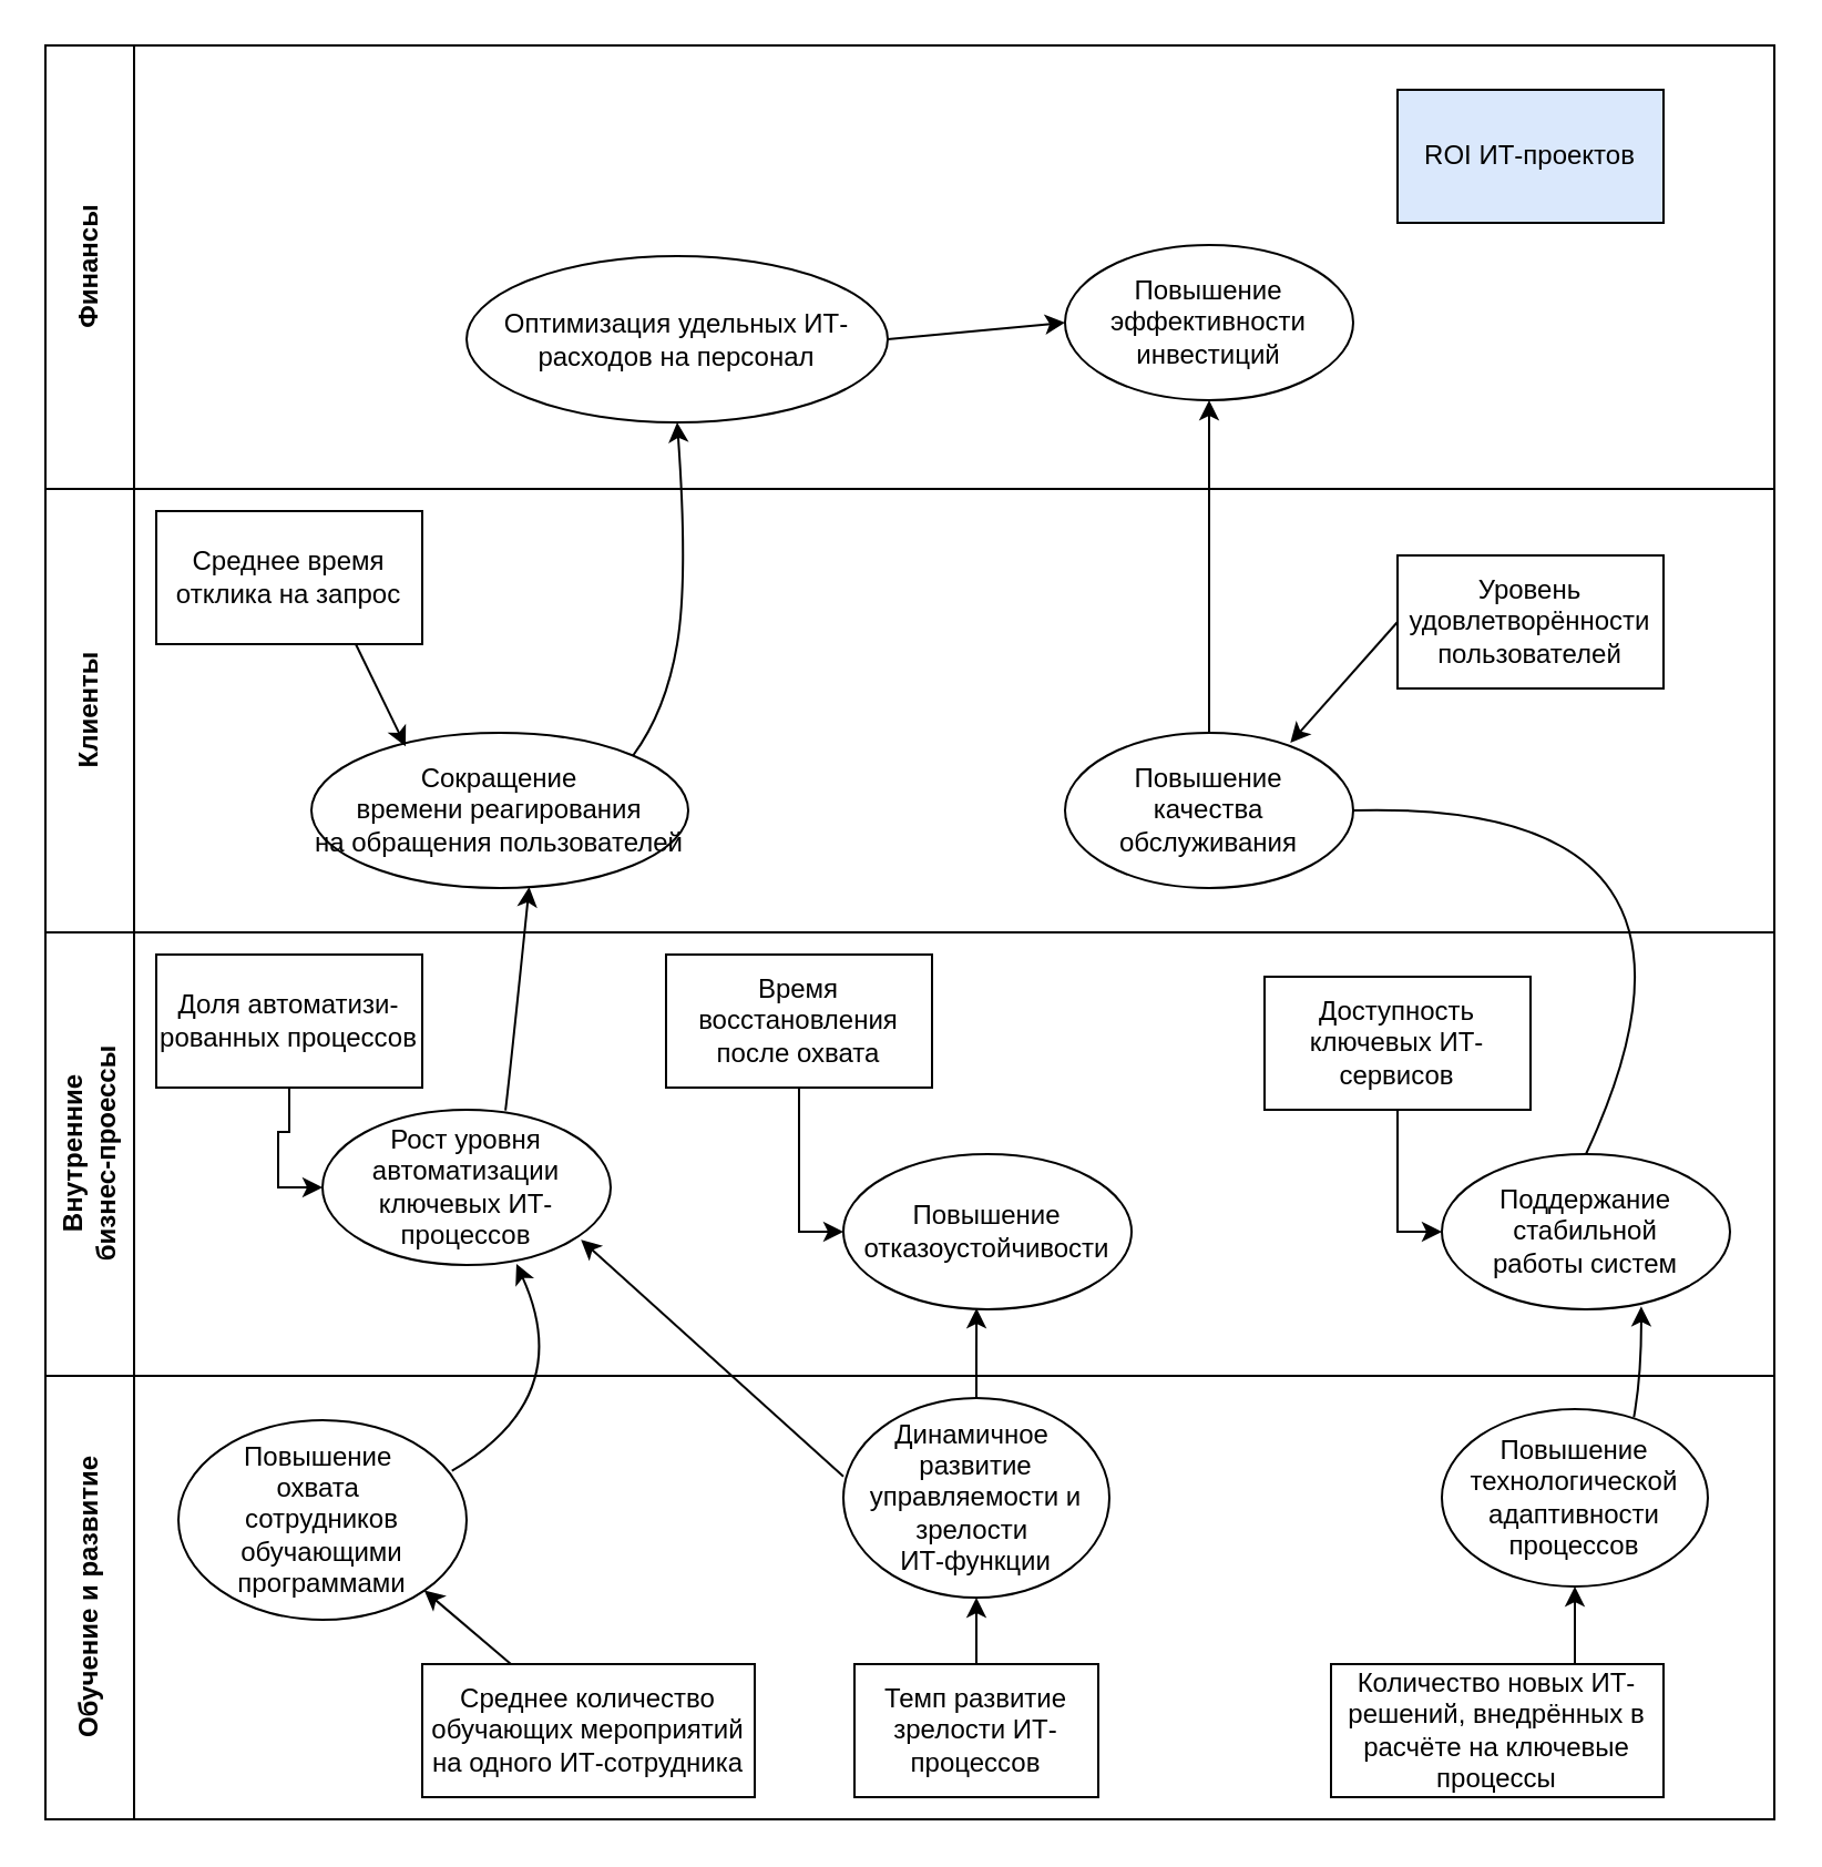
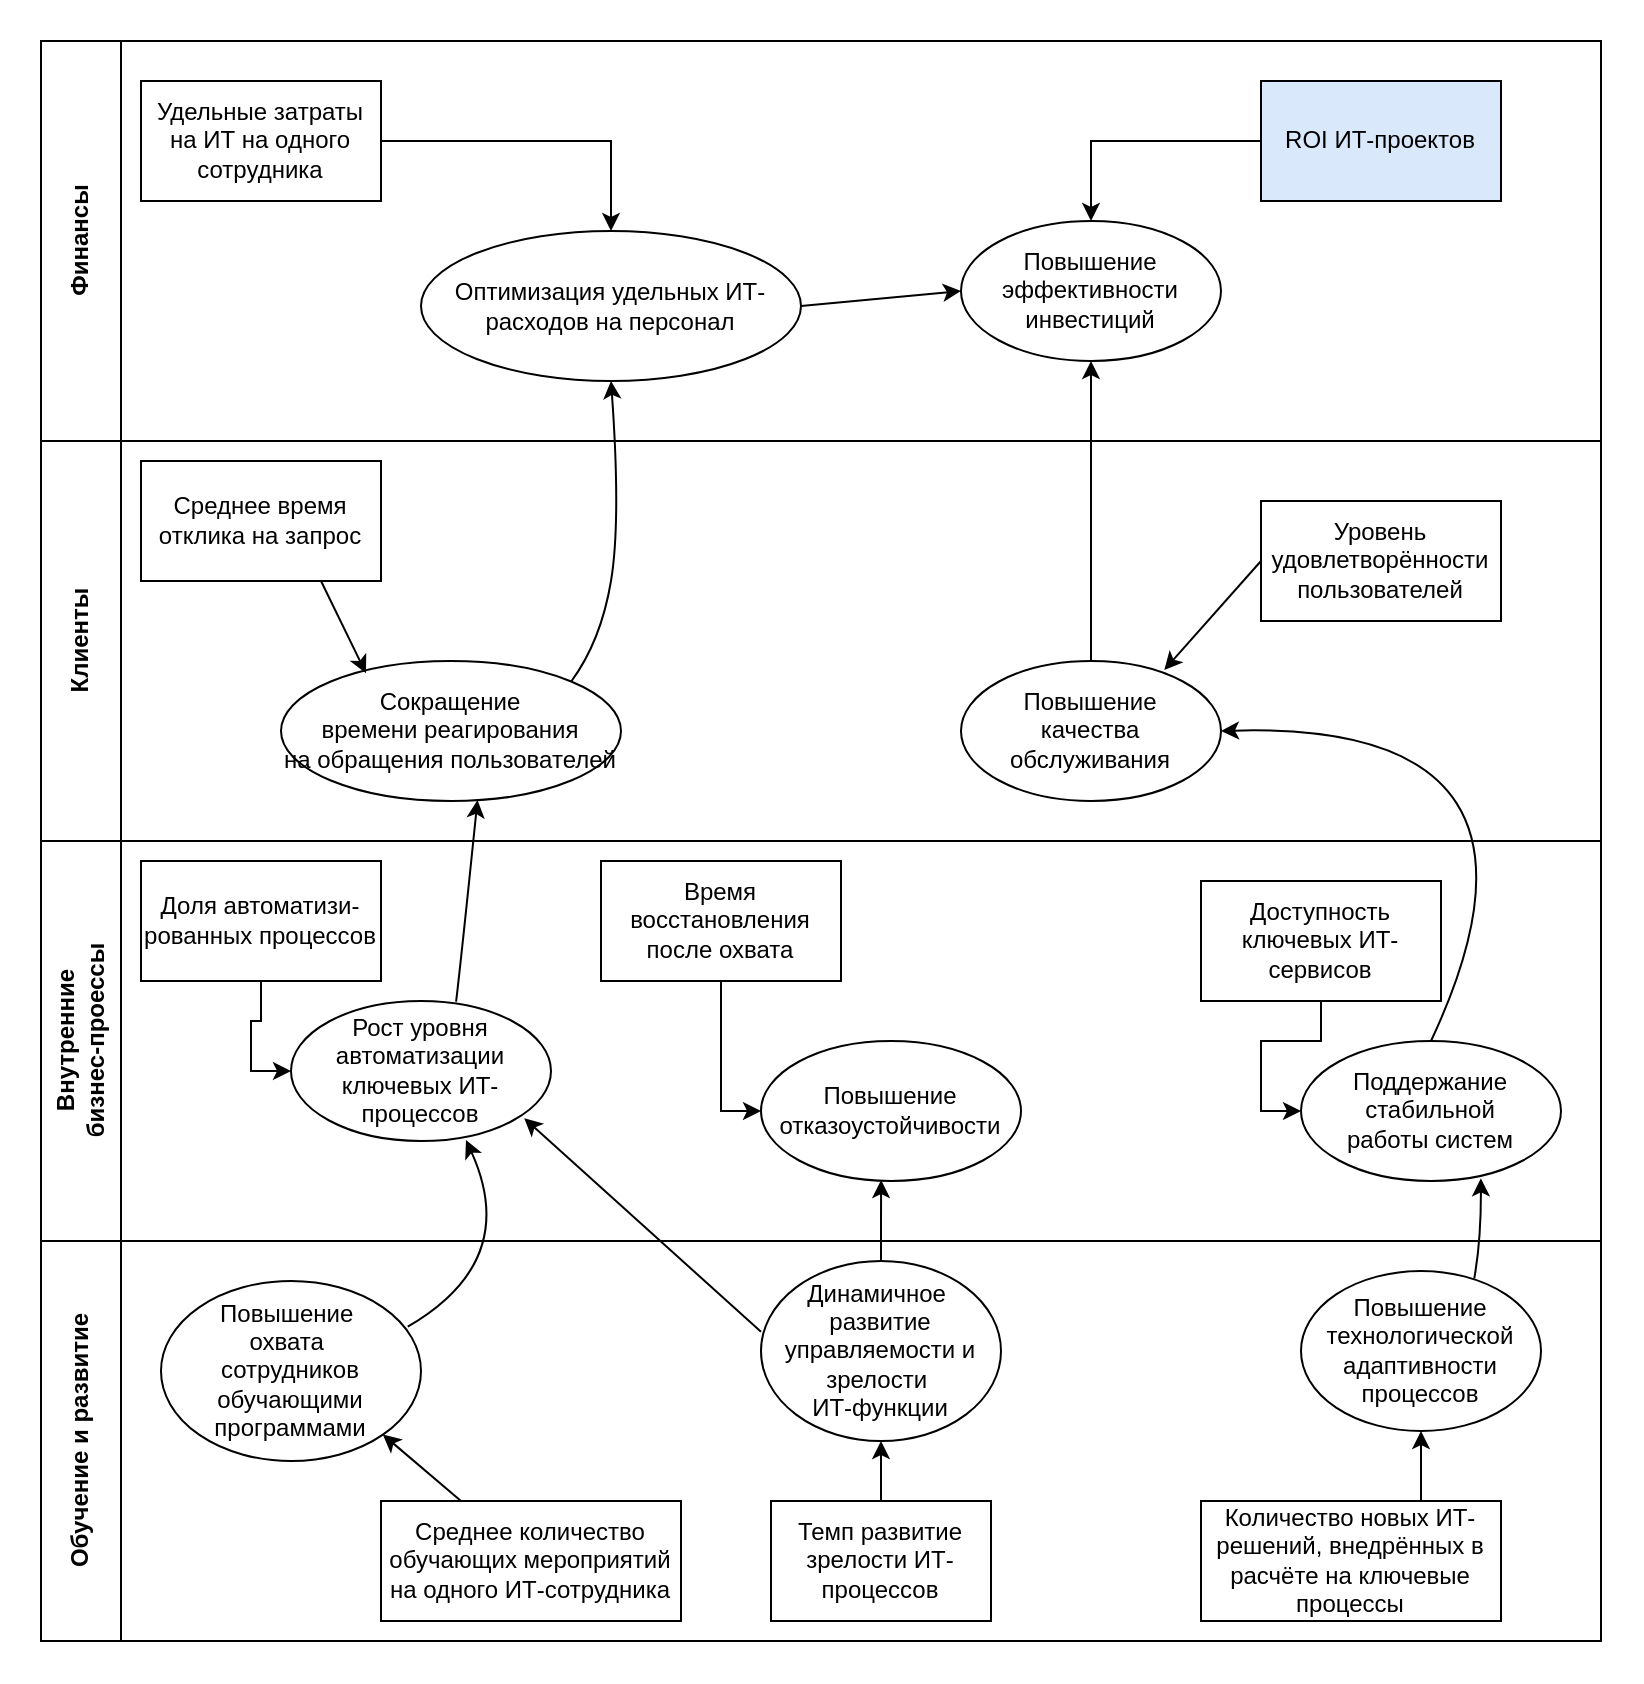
  <mxCell id="0" />
  <mxCell id="1" parent="0" />
  <mxCell id="2" value="Клиенты" style="swimlane;horizontal=0;whiteSpace=wrap;html=1;startSize=40;" vertex="1" parent="1"><mxGeometry x="20" y="220" width="780" height="200" as="geometry" /></mxCell>
  <mxCell id="3" value="Уровень удовлетворённости пользователей" style="rounded=0;whiteSpace=wrap;html=1;" vertex="1" parent="2"><mxGeometry x="610" y="30" width="120" height="60" as="geometry" /></mxCell>
  <mxCell id="4" value="Среднее время отклика на запрос" style="rounded=0;whiteSpace=wrap;html=1;" vertex="1" parent="2"><mxGeometry x="50" y="10" width="120" height="60" as="geometry" /></mxCell>
  <mxCell id="5" value="Повышение&lt;div&gt;качества обслуживания&lt;/div&gt;" style="ellipse;whiteSpace=wrap;html=1;align=center;fontSize=12;" vertex="1" parent="2"><mxGeometry x="460" y="110" width="130" height="70" as="geometry" /></mxCell>
  <mxCell id="6" value="Сокращение&lt;div&gt;времени реагирования&lt;br&gt;&lt;/div&gt;&lt;div&gt;на обращения пользователей&lt;br&gt;&lt;/div&gt;" style="ellipse;whiteSpace=wrap;html=1;align=center;fontSize=12;" vertex="1" parent="2"><mxGeometry x="120" y="110" width="170" height="70" as="geometry" /></mxCell>
  <mxCell id="7" value="" style="endArrow=classic;html=1;rounded=0;exitX=0;exitY=0.5;exitDx=0;exitDy=0;entryX=0.782;entryY=0.064;entryDx=0;entryDy=0;entryPerimeter=0;" edge="1" parent="2" source="3" target="5"><mxGeometry width="50" height="50" relative="1" as="geometry"><mxPoint x="380" y="180" as="sourcePoint" /><mxPoint x="430" y="130" as="targetPoint" /></mxGeometry></mxCell>
  <mxCell id="8" value="" style="endArrow=classic;html=1;rounded=0;exitX=0.75;exitY=1;exitDx=0;exitDy=0;entryX=0.25;entryY=0.088;entryDx=0;entryDy=0;entryPerimeter=0;" edge="1" parent="2" source="4" target="6"><mxGeometry width="50" height="50" relative="1" as="geometry"><mxPoint x="380" y="180" as="sourcePoint" /><mxPoint x="430" y="130" as="targetPoint" /></mxGeometry></mxCell>
  <mxCell id="9" value="Внутренние&lt;div&gt;бизнес-проессы&lt;/div&gt;" style="swimlane;horizontal=0;whiteSpace=wrap;html=1;startSize=40;" vertex="1" parent="1"><mxGeometry x="20" y="420" width="780" height="200" as="geometry" /></mxCell>
  <mxCell id="10" value="Поддержание стабильной&lt;div&gt;работы систем&lt;/div&gt;" style="ellipse;whiteSpace=wrap;html=1;align=center;fontSize=12;" vertex="1" parent="9"><mxGeometry x="630" y="100" width="130" height="70" as="geometry" /></mxCell>
  <mxCell id="11" style="edgeStyle=orthogonalEdgeStyle;rounded=0;orthogonalLoop=1;jettySize=auto;html=1;entryX=0;entryY=0.5;entryDx=0;entryDy=0;" edge="1" parent="9" source="12" target="10"><mxGeometry relative="1" as="geometry" /></mxCell>
- <mxCell id="12" value="Доступность ключевых ИТ-сервисов" style="rounded=0;whiteSpace=wrap;html=1;" vertex="1" parent="9"><mxGeometry x="550" y="20" width="120" height="60" as="geometry" /></mxCell>
+ <mxCell id="12" value="Доступность ключевых ИТ-сервисов" style="rounded=0;whiteSpace=wrap;html=1;" vertex="1" parent="9"><mxGeometry x="580" y="20" width="120" height="60" as="geometry" /></mxCell>
  <mxCell id="13" value="Рост уровня автоматизации ключевых ИТ-процессов" style="ellipse;whiteSpace=wrap;html=1;align=center;fontSize=12;" vertex="1" parent="9"><mxGeometry x="125" y="80" width="130" height="70" as="geometry" /></mxCell>
  <mxCell id="14" style="edgeStyle=orthogonalEdgeStyle;rounded=0;orthogonalLoop=1;jettySize=auto;html=1;entryX=0;entryY=0.5;entryDx=0;entryDy=0;" edge="1" parent="9" source="15" target="13"><mxGeometry relative="1" as="geometry" /></mxCell>
  <mxCell id="15" value="Доля автоматизи-рованных процессов" style="rounded=0;whiteSpace=wrap;html=1;" vertex="1" parent="9"><mxGeometry x="50" y="10" width="120" height="60" as="geometry" /></mxCell>
  <mxCell id="16" value="Повышение отказоустойчивости" style="ellipse;whiteSpace=wrap;html=1;align=center;fontSize=12;" vertex="1" parent="9"><mxGeometry x="360" y="100" width="130" height="70" as="geometry" /></mxCell>
  <mxCell id="17" style="edgeStyle=orthogonalEdgeStyle;rounded=0;orthogonalLoop=1;jettySize=auto;html=1;entryX=0;entryY=0.5;entryDx=0;entryDy=0;" edge="1" parent="9" source="18" target="16"><mxGeometry relative="1" as="geometry" /></mxCell>
  <mxCell id="18" value="Время восстановления после охвата" style="rounded=0;whiteSpace=wrap;html=1;" vertex="1" parent="9"><mxGeometry x="280" y="10" width="120" height="60" as="geometry" /></mxCell>
  <mxCell id="19" value="Обучение и развитие" style="swimlane;horizontal=0;whiteSpace=wrap;html=1;startSize=40;" vertex="1" parent="1"><mxGeometry x="20" y="620" width="780" height="200" as="geometry" /></mxCell>
  <mxCell id="20" value="&lt;div style=&quot;&quot;&gt;&lt;font&gt;Повышение технологической адаптивности процессов&lt;/font&gt;&lt;/div&gt;" style="ellipse;whiteSpace=wrap;html=1;align=center;fontSize=12;" vertex="1" parent="19"><mxGeometry x="630" y="15" width="120" height="80" as="geometry" /></mxCell>
  <mxCell id="21" value="Динамичное&amp;nbsp;&lt;div&gt;развитие управляемости и зрелости&amp;nbsp;&lt;/div&gt;&lt;div&gt;ИТ-функции&lt;/div&gt;" style="ellipse;whiteSpace=wrap;html=1;align=center;fontSize=12;" vertex="1" parent="19"><mxGeometry x="360" y="10" width="120" height="90" as="geometry" /></mxCell>
  <mxCell id="22" value="Повышение&amp;nbsp;&lt;div&gt;охвата&amp;nbsp;&lt;/div&gt;&lt;div&gt;сотрудников обучающими программами&lt;/div&gt;" style="ellipse;whiteSpace=wrap;html=1;align=center;fontSize=12;" vertex="1" parent="19"><mxGeometry x="60" y="20" width="130" height="90" as="geometry" /></mxCell>
  <mxCell id="23" value="Темп развитие зрелости ИТ-процессов" style="rounded=0;whiteSpace=wrap;html=1;" vertex="1" parent="19"><mxGeometry x="365" y="130" width="110" height="60" as="geometry" /></mxCell>
  <mxCell id="24" value="Среднее количество обучающих мероприятий на одного ИТ-сотрудника" style="rounded=0;whiteSpace=wrap;html=1;" vertex="1" parent="19"><mxGeometry x="170" y="130" width="150" height="60" as="geometry" /></mxCell>
  <mxCell id="25" value="" style="endArrow=classic;html=1;rounded=0;entryX=1;entryY=1;entryDx=0;entryDy=0;" edge="1" parent="19" target="22"><mxGeometry width="50" height="50" relative="1" as="geometry"><mxPoint x="210" y="130" as="sourcePoint" /><mxPoint x="430" y="-220" as="targetPoint" /></mxGeometry></mxCell>
  <mxCell id="26" value="" style="endArrow=classic;html=1;rounded=0;exitX=0.5;exitY=0;exitDx=0;exitDy=0;entryX=0.5;entryY=1;entryDx=0;entryDy=0;" edge="1" parent="19" source="23" target="21"><mxGeometry width="50" height="50" relative="1" as="geometry"><mxPoint x="380" y="-170" as="sourcePoint" /><mxPoint x="430" y="-220" as="targetPoint" /></mxGeometry></mxCell>
  <mxCell id="27" style="edgeStyle=orthogonalEdgeStyle;rounded=0;orthogonalLoop=1;jettySize=auto;html=1;entryX=0.5;entryY=1;entryDx=0;entryDy=0;" edge="1" parent="19" source="28" target="20"><mxGeometry relative="1" as="geometry"><Array as="points"><mxPoint x="690" y="120" /><mxPoint x="690" y="120" /></Array></mxGeometry></mxCell>
  <mxCell id="28" value="Количество новых ИТ-решений, внедрённых в расчёте на ключевые процессы" style="rounded=0;whiteSpace=wrap;html=1;" vertex="1" parent="19"><mxGeometry x="580" y="130" width="150" height="60" as="geometry" /></mxCell>
  <mxCell id="29" value="Финансы" style="swimlane;horizontal=0;whiteSpace=wrap;html=1;startSize=40;" vertex="1" parent="1"><mxGeometry x="20" y="20" width="780" height="200" as="geometry" /></mxCell>
  <mxCell id="30" value="Оптимизация удельных ИТ-расходов на персонал" style="ellipse;whiteSpace=wrap;html=1;align=center;fontSize=12;" vertex="1" parent="29"><mxGeometry x="190" y="95" width="190" height="75" as="geometry" /></mxCell>
  <mxCell id="31" value="Повышение эффективности инвестиций" style="ellipse;whiteSpace=wrap;html=1;align=center;fontSize=12;" vertex="1" parent="29"><mxGeometry x="460" y="90" width="130" height="70" as="geometry" /></mxCell>
+ <mxCell id="32" style="edgeStyle=orthogonalEdgeStyle;rounded=0;orthogonalLoop=1;jettySize=auto;html=1;entryX=0.5;entryY=0;entryDx=0;entryDy=0;" edge="1" parent="29" source="33" target="30"><mxGeometry relative="1" as="geometry" /></mxCell>
+ <mxCell id="33" value="Удельные затраты на ИТ на одного сотрудника" style="rounded=0;whiteSpace=wrap;html=1;" vertex="1" parent="29"><mxGeometry x="50" y="20" width="120" height="60" as="geometry" /></mxCell>
+ <mxCell id="34" style="edgeStyle=orthogonalEdgeStyle;rounded=0;orthogonalLoop=1;jettySize=auto;html=1;entryX=0.5;entryY=0;entryDx=0;entryDy=0;" edge="1" parent="29" source="35" target="31"><mxGeometry relative="1" as="geometry" /></mxCell>
  <mxCell id="35" value="ROI ИТ-проектов" style="rounded=0;whiteSpace=wrap;html=1;fillColor=#dae8fc;" vertex="1" parent="29"><mxGeometry x="610" y="20" width="120" height="60" as="geometry" /></mxCell>
  <mxCell id="36" value="" style="endArrow=classic;html=1;rounded=0;exitX=1;exitY=0.5;exitDx=0;exitDy=0;entryX=0;entryY=0.5;entryDx=0;entryDy=0;" edge="1" parent="29" source="30" target="31"><mxGeometry width="50" height="50" relative="1" as="geometry"><mxPoint x="200" y="430" as="sourcePoint" /><mxPoint x="250" y="380" as="targetPoint" /></mxGeometry></mxCell>
  <mxCell id="37" value="" style="curved=1;endArrow=classic;html=1;rounded=0;entryX=0.692;entryY=0.981;entryDx=0;entryDy=0;exitX=0.722;exitY=0.046;exitDx=0;exitDy=0;entryPerimeter=0;exitPerimeter=0;" edge="1" parent="1" source="20" target="10"><mxGeometry width="50" height="50" relative="1" as="geometry"><mxPoint x="400" y="560" as="sourcePoint" /><mxPoint x="450" y="510" as="targetPoint" /><Array as="points"><mxPoint x="740" y="620" /></Array></mxGeometry></mxCell>
  <mxCell id="38" style="edgeStyle=orthogonalEdgeStyle;rounded=0;orthogonalLoop=1;jettySize=auto;html=1;exitX=0.5;exitY=0;exitDx=0;exitDy=0;entryX=0.462;entryY=0.993;entryDx=0;entryDy=0;entryPerimeter=0;" edge="1" parent="1" source="21" target="16"><mxGeometry relative="1" as="geometry" /></mxCell>
- <mxCell id="39" value="" style="curved=1;endArrow=none;html=1;rounded=0;exitX=0.5;exitY=0;exitDx=0;exitDy=0;entryX=1;entryY=0.5;entryDx=0;entryDy=0;" edge="1" parent="1" source="10" target="5"><mxGeometry width="50" height="50" relative="1" as="geometry"><mxPoint x="455" y="530" as="sourcePoint" /><mxPoint x="509" y="400" as="targetPoint" /><Array as="points"><mxPoint x="790" y="360" /></Array></mxGeometry></mxCell>
+ <mxCell id="39" value="" style="curved=1;endArrow=classic;html=1;rounded=0;exitX=0.5;exitY=0;exitDx=0;exitDy=0;entryX=1;entryY=0.5;entryDx=0;entryDy=0;" edge="1" parent="1" source="10" target="5"><mxGeometry width="50" height="50" relative="1" as="geometry"><mxPoint x="455" y="530" as="sourcePoint" /><mxPoint x="509" y="400" as="targetPoint" /><Array as="points"><mxPoint x="790" y="360" /></Array></mxGeometry></mxCell>
  <mxCell id="40" value="" style="curved=1;endArrow=classic;html=1;rounded=0;exitX=0.635;exitY=0.005;exitDx=0;exitDy=0;entryX=0.578;entryY=0.993;entryDx=0;entryDy=0;entryPerimeter=0;exitPerimeter=0;" edge="1" parent="1" source="13" target="6"><mxGeometry width="50" height="50" relative="1" as="geometry"><mxPoint x="400" y="560" as="sourcePoint" /><mxPoint x="450" y="510" as="targetPoint" /><Array as="points"><mxPoint x="230" y="480" /></Array></mxGeometry></mxCell>
  <mxCell id="41" value="" style="endArrow=classic;html=1;rounded=0;exitX=0.5;exitY=0;exitDx=0;exitDy=0;entryX=0.5;entryY=1;entryDx=0;entryDy=0;" edge="1" parent="1" source="5" target="31"><mxGeometry width="50" height="50" relative="1" as="geometry"><mxPoint x="400" y="400" as="sourcePoint" /><mxPoint x="450" y="350" as="targetPoint" /></mxGeometry></mxCell>
  <mxCell id="42" value="" style="curved=1;endArrow=classic;html=1;rounded=0;exitX=1;exitY=0;exitDx=0;exitDy=0;entryX=0.5;entryY=1;entryDx=0;entryDy=0;" edge="1" parent="1" source="6" target="30"><mxGeometry width="50" height="50" relative="1" as="geometry"><mxPoint x="400" y="400" as="sourcePoint" /><mxPoint x="450" y="350" as="targetPoint" /><Array as="points"><mxPoint x="300" y="320" /><mxPoint x="310" y="260" /></Array></mxGeometry></mxCell>
  <mxCell id="43" value="" style="curved=1;endArrow=classic;html=1;rounded=0;exitX=0.949;exitY=0.254;exitDx=0;exitDy=0;entryX=0.673;entryY=0.993;entryDx=0;entryDy=0;exitPerimeter=0;entryPerimeter=0;" edge="1" parent="1" source="22" target="13"><mxGeometry width="50" height="50" relative="1" as="geometry"><mxPoint x="220" y="650" as="sourcePoint" /><mxPoint x="270" y="600" as="targetPoint" /><Array as="points"><mxPoint x="260" y="630" /></Array></mxGeometry></mxCell>
  <mxCell id="44" value="" style="endArrow=classic;html=1;rounded=0;exitX=0;exitY=0.393;exitDx=0;exitDy=0;exitPerimeter=0;entryX=0.897;entryY=0.838;entryDx=0;entryDy=0;entryPerimeter=0;" edge="1" parent="1" source="21" target="13"><mxGeometry width="50" height="50" relative="1" as="geometry"><mxPoint x="400" y="450" as="sourcePoint" /><mxPoint x="450" y="400" as="targetPoint" /></mxGeometry></mxCell>
